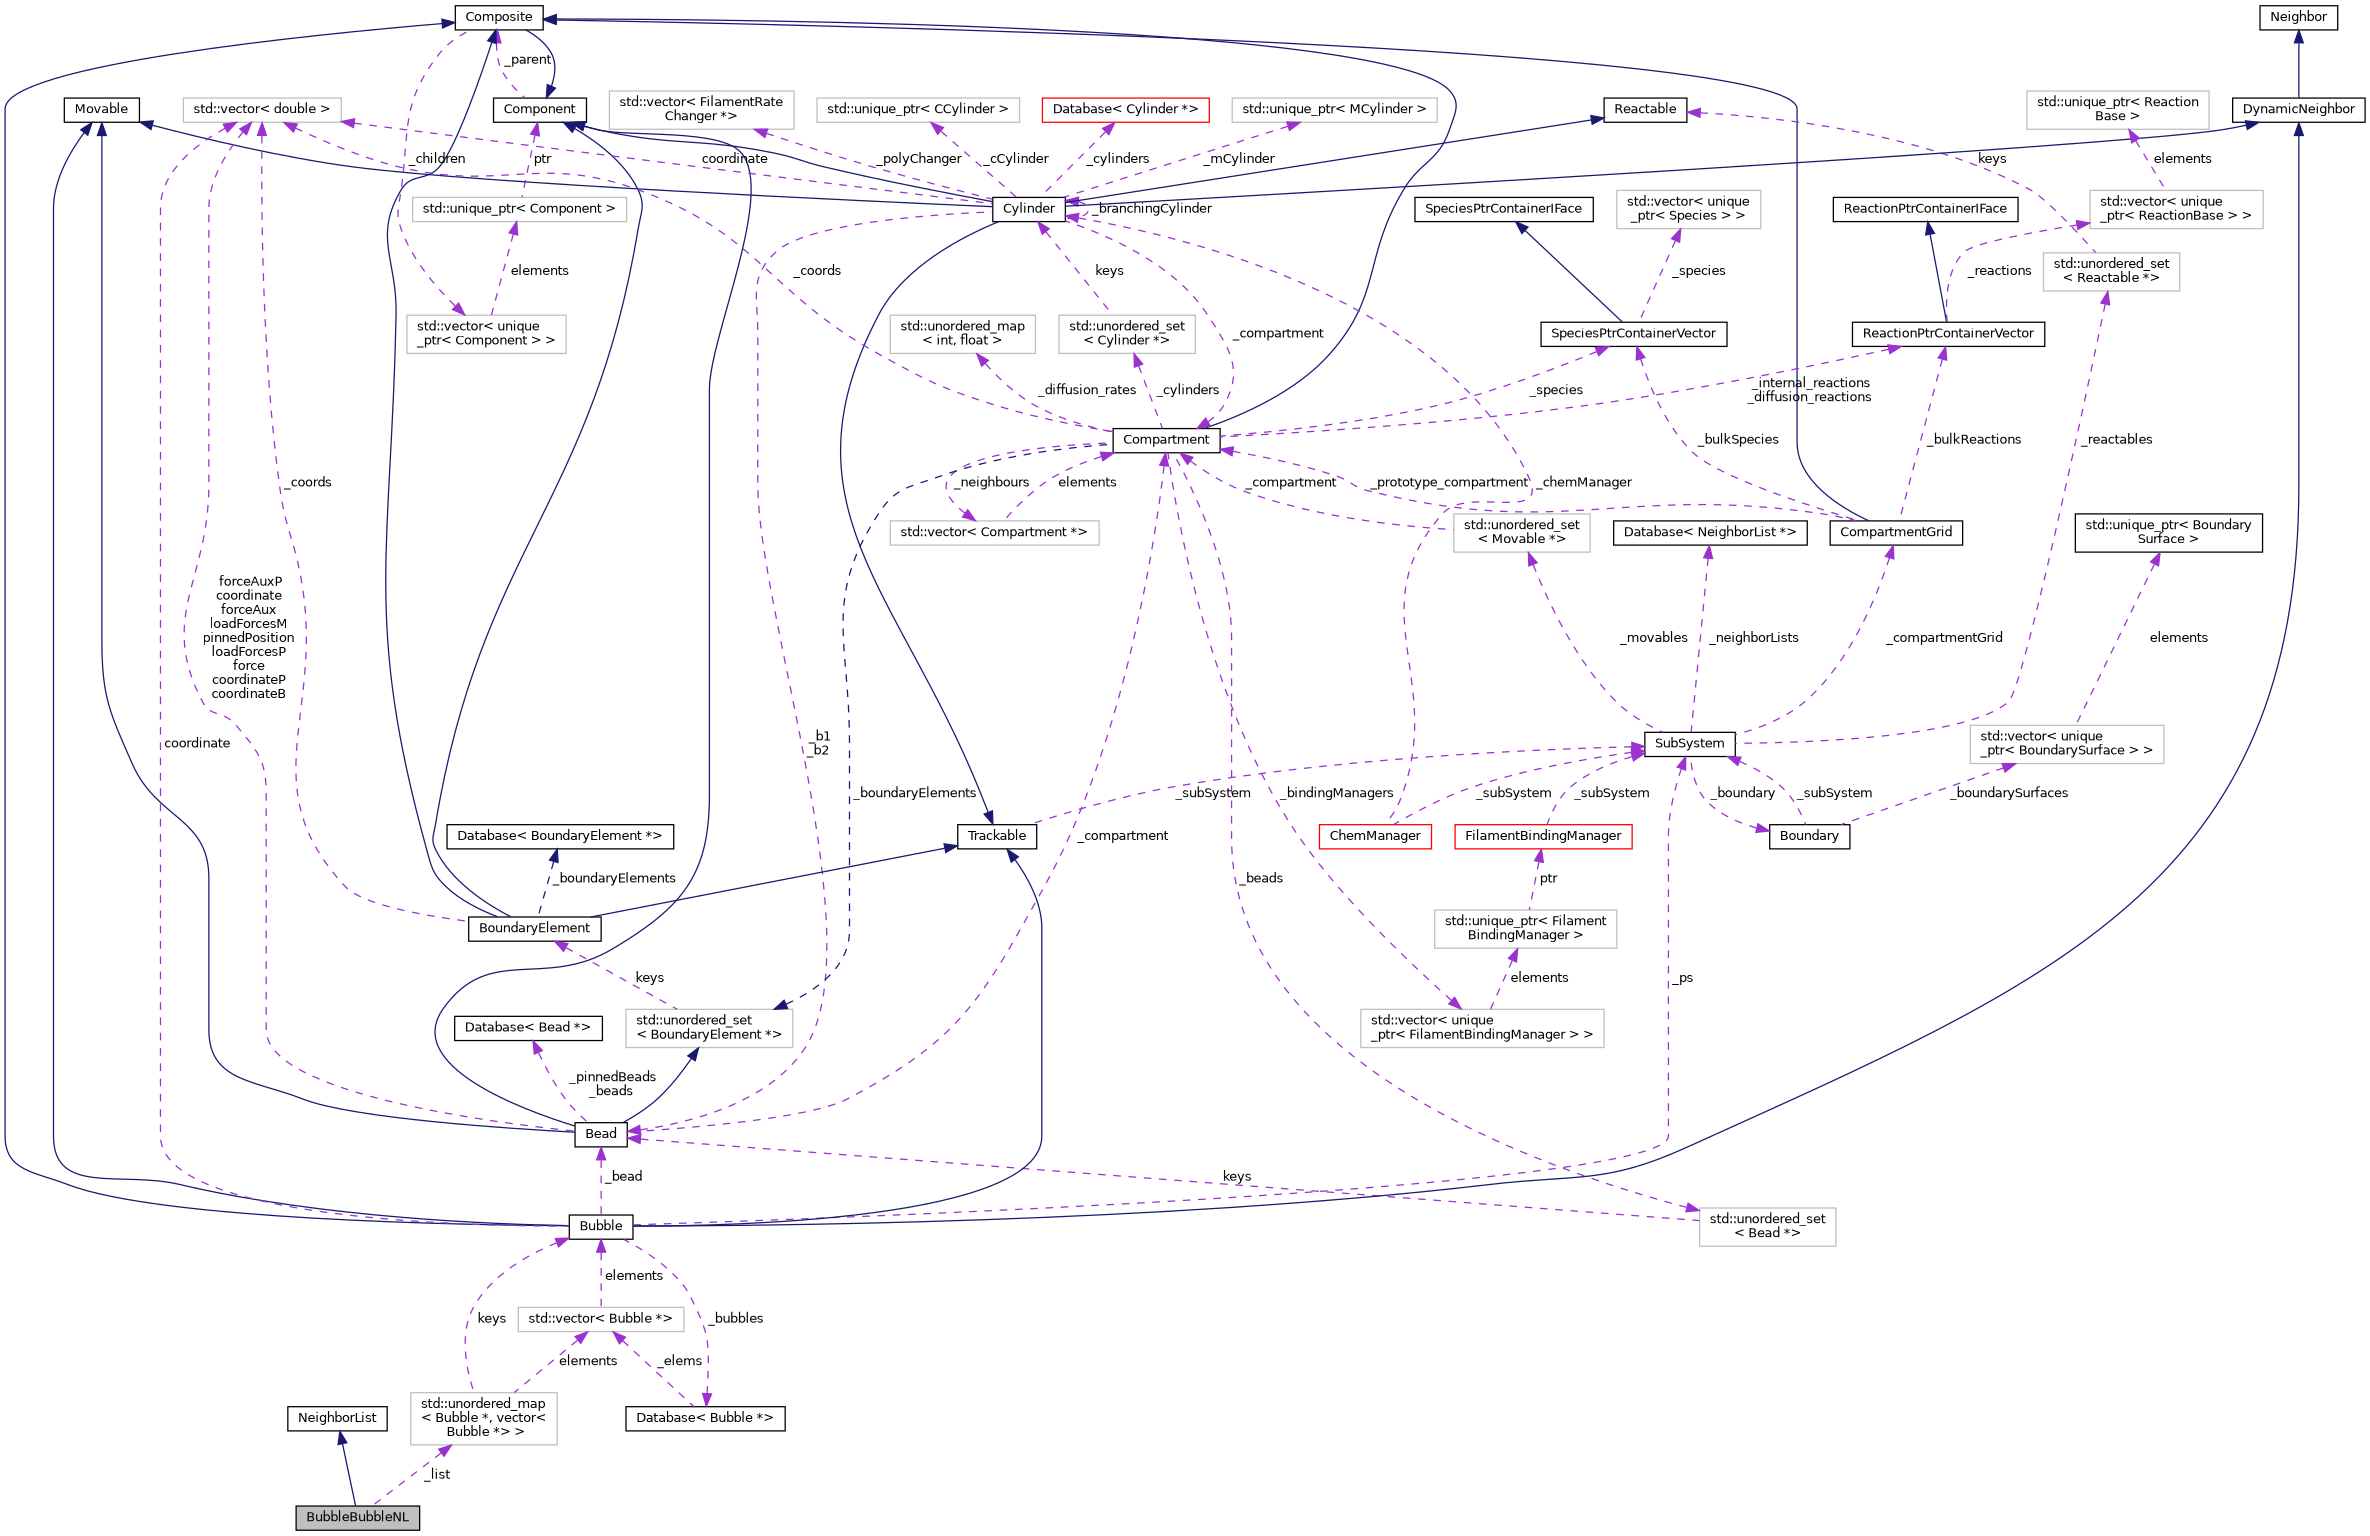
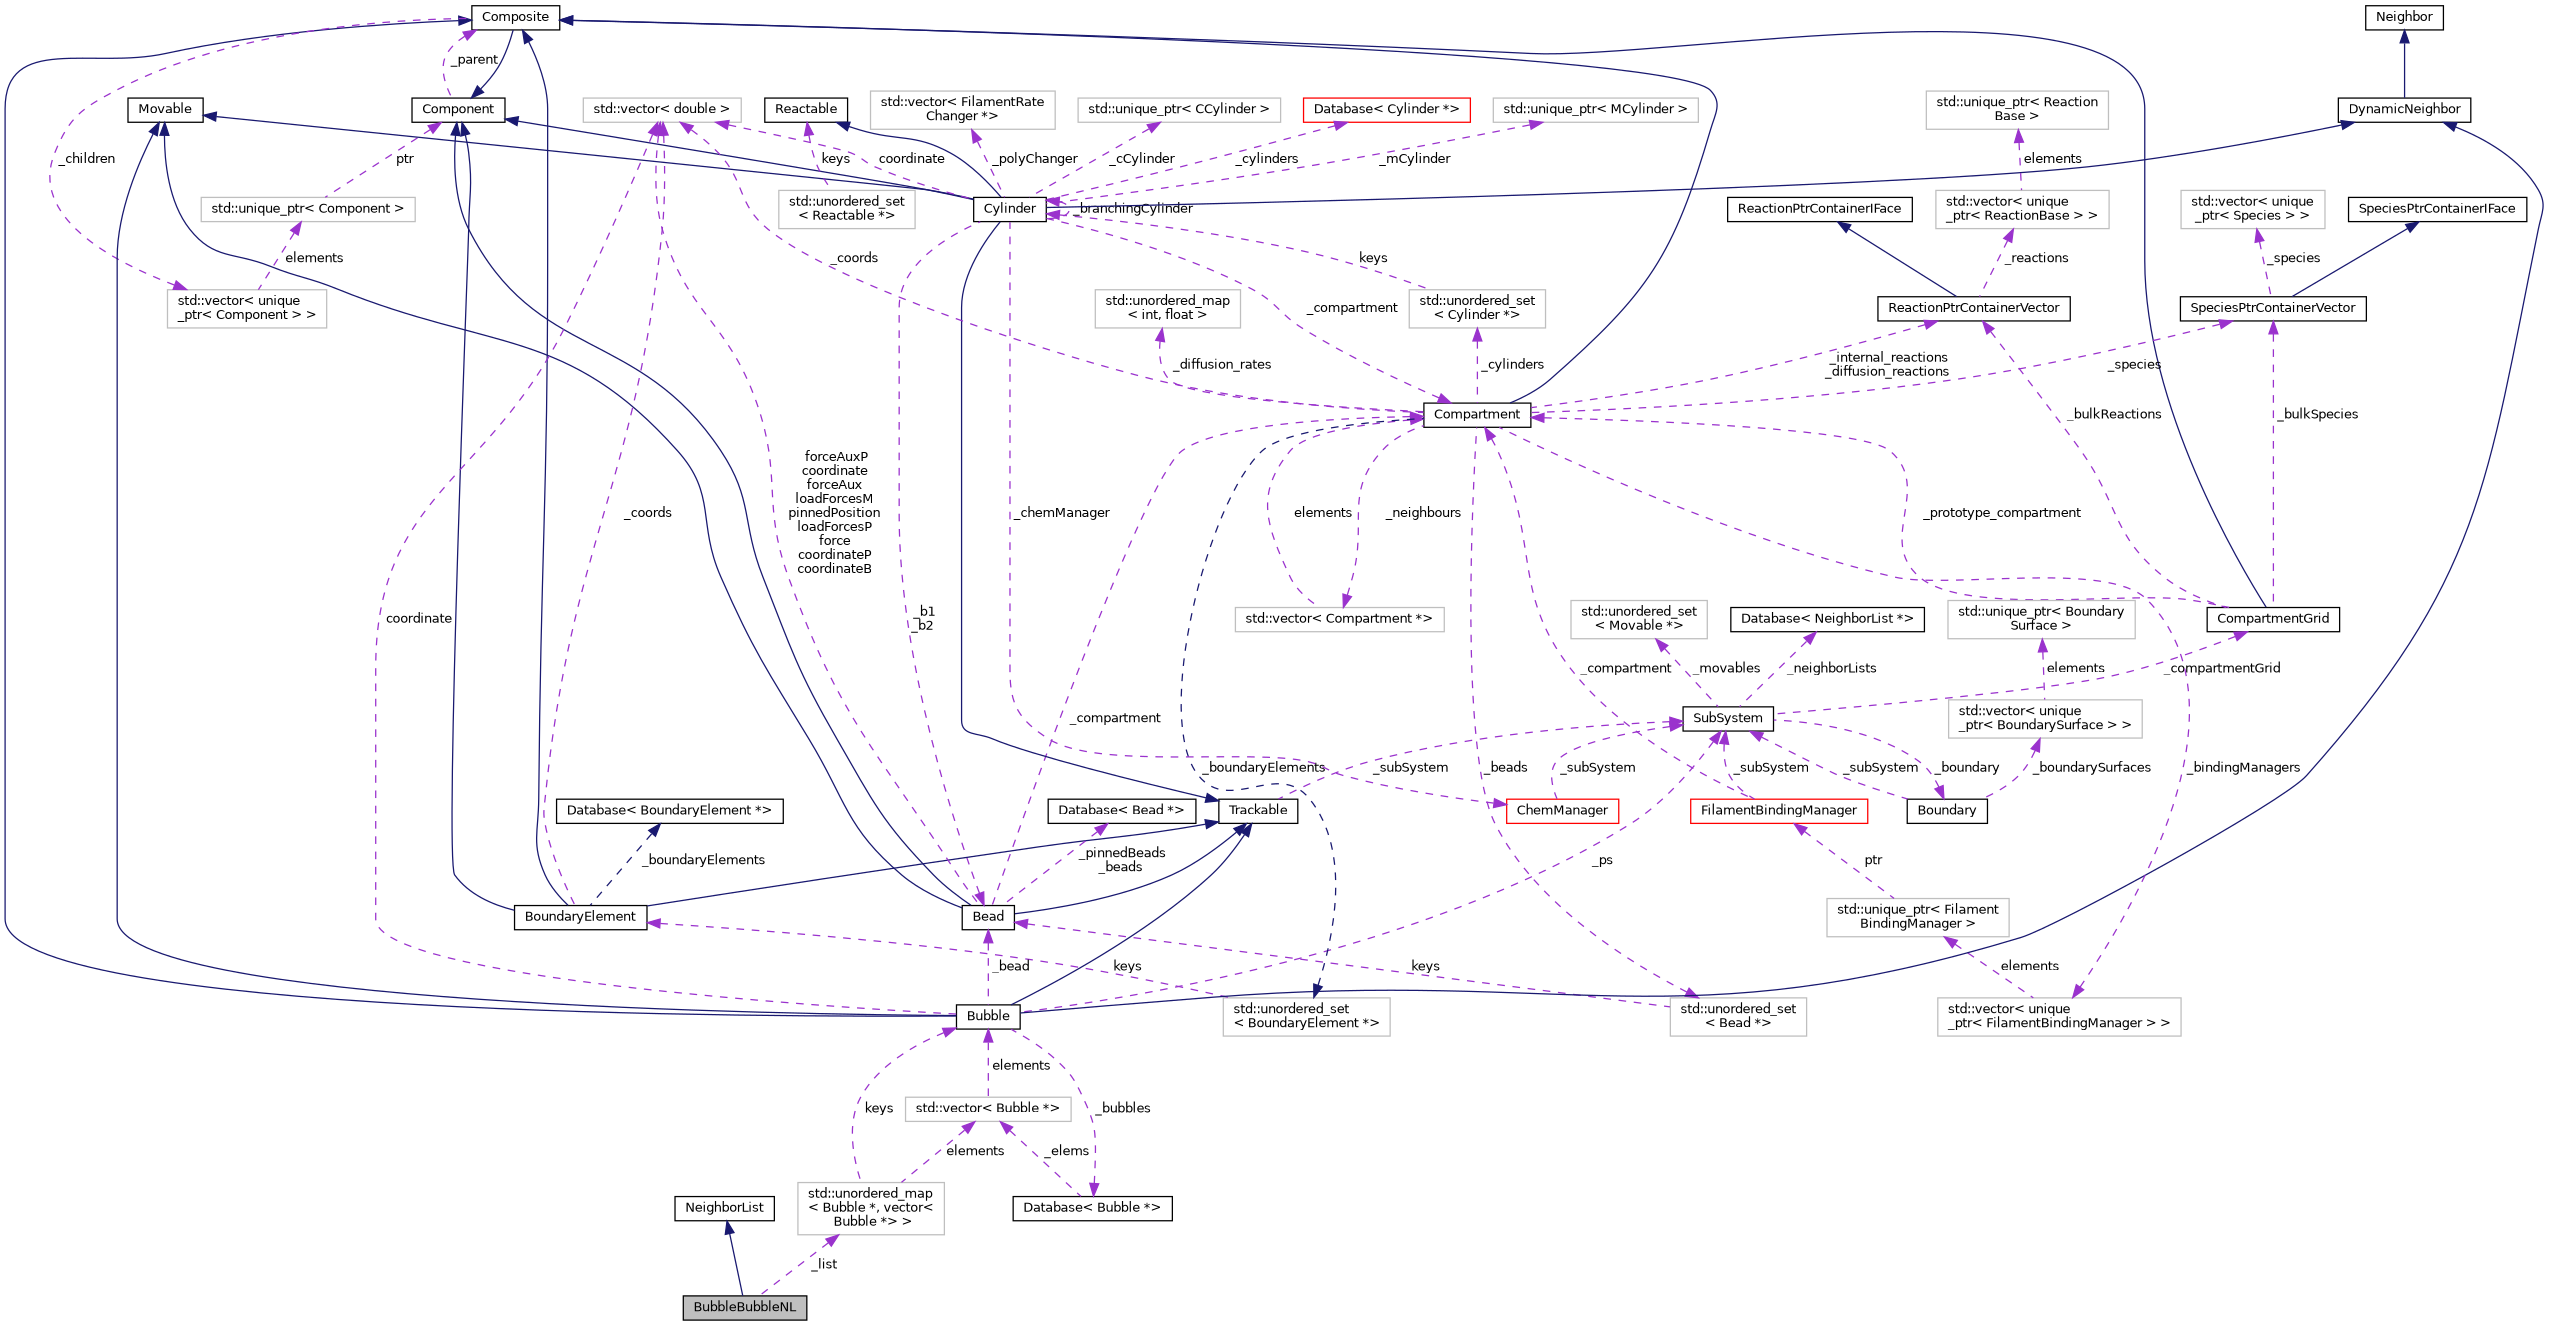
  digraph {
    node [color=black fillcolor=white fontname=Helvetica fontsize=10 shape=record style=filled]
    edge [color=darkorchid3 dir=back fontname=Helvetica fontsize=10 labelfontname=Helvetica labelfontsize=10 style=dashed]
    n1 [fillcolor=grey75 fontcolor=black height=0.2 label=BubbleBubbleNL width=0.4]
    n2 [height=0.2 label=NeighborList width=0.4]
    n3 [color=grey75 height=0.2 label="std::unordered_map\l\< Bubble *, vector\<\l Bubble *\> \>" width=0.4]
    n4 [height=0.2 label=Bubble width=0.4]
    n5 [color=grey75 height=0.2 label="std::vector\< Bubble *\>" width=0.4]
    n6 [height=0.2 label="Database\< Bubble *\>" width=0.4]
    n7 [height=0.2 label=Composite width=0.4]
    n8 [height=0.2 label=Component width=0.4]
    n9 [height=0.2 label=CompartmentGrid width=0.4]
    n10 [height=0.2 label=Compartment width=0.4]
    n11 [height=0.2 label=BoundaryElement width=0.4]
    n12 [color=grey75 height=0.2 label="std::unique_ptr\< Component \>" width=0.4]
    n13 [height=0.2 label=Bead width=0.4]
    n14 [height=0.2 label=Cylinder width=0.4]
    n15 [height=0.2 label=SubSystem width=0.4]
    n16 [color=red height=0.2 label=FilamentBindingManager width=0.4]
    n17 [color=grey75 height=0.2 label="std::vector\< Compartment *\>" width=0.4]
    n18 [color=grey75 height=0.2 label="std::vector\< unique\l_ptr\< Component \> \>" width=0.4]
    n19 [color=grey75 height=0.2 label="std::unordered_set\l\< Bead *\>" width=0.4]
    n20 [color=grey75 height=0.2 label="std::unordered_set\l\< Cylinder *\>" width=0.4]
    n21 [color=grey75 height=0.2 label="std::unordered_set\l\< BoundaryElement *\>" width=0.4]
    n22 [height=0.2 label=Trackable width=0.4]
    n23 [height=0.2 label=Boundary width=0.4]
    n24 [color=red height=0.2 label=ChemManager width=0.4]
    n25 [color=grey75 height=0.2 label="std::unique_ptr\< Filament\lBindingManager \>" width=0.4]
    n26 [color=grey75 height=0.2 label="std::unordered_set\l\< Movable *\>" width=0.4]
    n27 [height=0.2 label=Movable width=0.4]
    n28 [color=grey75 height=0.2 label="std::unordered_set\l\< Reactable *\>" width=0.4]
    n29 [height=0.2 label=Reactable width=0.4]
    n30 [color=grey75 height=0.2 label="std::vector\< unique\l_ptr\< BoundarySurface \> \>" width=0.4]
-   n31 [height=0.2 label="std::unique_ptr\< Boundary\lSurface \>" width=0.4]
+   n31 [color=grey75 height=0.2 label="std::unique_ptr\< Boundary\lSurface \>" width=0.4]
    n32 [height=0.2 label="Database\< Bead *\>" width=0.4]
    n33 [color=grey75 height=0.2 label="std::vector\< double \>" width=0.4]
    n34 [height=0.2 label=DynamicNeighbor width=0.4]
    n35 [height=0.2 label=Neighbor width=0.4]
    n36 [color=grey75 height=0.2 label="std::vector\< FilamentRate\lChanger *\>" width=0.4]
    n37 [color=grey75 height=0.2 label="std::unique_ptr\< CCylinder \>" width=0.4]
    n38 [color=red height=0.2 label="Database\< Cylinder *\>" width=0.4]
    n39 [color=grey75 height=0.2 label="std::unique_ptr\< MCylinder \>" width=0.4]
    n40 [height=0.2 label="Database\< BoundaryElement *\>" width=0.4]
    n41 [height=0.2 label=ReactionPtrContainerVector width=0.4]
    n42 [height=0.2 label=ReactionPtrContainerIFace width=0.4]
    n43 [color=grey75 height=0.2 label="std::vector\< unique\l_ptr\< ReactionBase \> \>" width=0.4]
    n44 [color=grey75 height=0.2 label="std::unique_ptr\< Reaction\lBase \>" width=0.4]
    n45 [color=grey75 height=0.2 label="std::unordered_map\l\< int, float \>" width=0.4]
    n46 [color=grey75 height=0.2 label="std::vector\< unique\l_ptr\< FilamentBindingManager \> \>" width=0.4]
    n47 [height=0.2 label=SpeciesPtrContainerVector width=0.4]
    n48 [height=0.2 label=SpeciesPtrContainerIFace width=0.4]
    n49 [color=grey75 height=0.2 label="std::vector\< unique\l_ptr\< Species \> \>" width=0.4]
    n50 [height=0.2 label="Database\< NeighborList *\>" width=0.4]
    n2 -> n1 [color=midnightblue style=solid]
    n3 -> n1 [label=" _list"]
    n4 -> n3 [label=" keys"]
    n4 -> n5 [label=" elements"]
    n5 -> n3 [label=" elements"]
    n5 -> n6 [label=" _elems"]
    n6 -> n4 [label=" _bubbles"]
    n7 -> n4 [color=midnightblue style=solid]
    n7 -> n8 [label=" _parent"]
    n7 -> n9 [color=midnightblue style=solid]
    n7 -> n10 [color=midnightblue style=solid]
    n7 -> n11 [color=midnightblue style=solid]
    n8 -> n7 [color=midnightblue style=solid]
    n8 -> n11 [color=midnightblue style=solid]
    n8 -> n12 [label=" ptr"]
    n8 -> n13 [color=midnightblue style=solid]
    n8 -> n14 [color=midnightblue style=solid]
    n9 -> n15 [label=" _compartmentGrid"]
    n10 -> n9 [label=" _prototype_compartment"]
    n10 -> n13 [label=" _compartment"]
    n10 -> n14 [label=" _compartment"]
-   n10 -> n26 [label=" _compartment"]
+   n10 -> n16 [label=" _compartment"]
    n10 -> n17 [label=" elements"]
    n11 -> n21 [label=" keys"]
    n12 -> n18 [label=" elements"]
    n13 -> n4 [label=" _bead"]
    n13 -> n14 [label=" _b1\n_b2"]
    n13 -> n19 [label=" keys"]
    n14 -> n14 [label=" _branchingCylinder"]
    n14 -> n20 [label=" keys"]
    n15 -> n4 [label=" _ps"]
    n15 -> n16 [label=" _subSystem"]
    n15 -> n22 [label=" _subSystem"]
    n15 -> n23 [label=" _subSystem"]
    n15 -> n24 [label=" _subSystem"]
    n16 -> n25 [label=" ptr"]
    n17 -> n10 [label=" _neighbours"]
    n18 -> n7 [label=" _children"]
    n19 -> n10 [label=" _beads"]
    n20 -> n10 [label=" _cylinders"]
    n21 -> n10 [color=midnightblue label=" _boundaryElements"]
    n22 -> n4 [color=midnightblue style=solid]
    n22 -> n11 [color=midnightblue style=solid]
-   n21 -> n13 [color=midnightblue style=solid]
+   n22 -> n13 [color=midnightblue style=solid]
    n22 -> n14 [color=midnightblue style=solid]
    n23 -> n15 [label=" _boundary"]
-   n14 -> n24 [label=" _chemManager"]
+   n24 -> n14 [label=" _chemManager"]
    n25 -> n46 [label=" elements"]
    n26 -> n15 [label=" _movables"]
    n27 -> n4 [color=midnightblue style=solid]
    n27 -> n13 [color=midnightblue style=solid]
    n27 -> n14 [color=midnightblue style=solid]
-   n28 -> n15 [label=" _reactables"]
    n29 -> n14 [color=midnightblue style=solid]
    n29 -> n28 [label=" keys"]
    n30 -> n23 [label=" _boundarySurfaces"]
    n31 -> n30 [label=" elements"]
    n32 -> n13 [label=" _pinnedBeads\n_beads"]
    n33 -> n4 [label=" coordinate"]
    n33 -> n10 [label=" _coords"]
    n33 -> n11 [label=" _coords"]
    n33 -> n13 [label=" forceAuxP\ncoordinate\nforceAux\nloadForcesM\npinnedPosition\nloadForcesP\nforce\ncoordinateP\ncoordinateB"]
    n33 -> n14 [label=" coordinate"]
    n34 -> n4 [color=midnightblue style=solid]
    n34 -> n14 [color=midnightblue style=solid]
    n35 -> n34 [color=midnightblue style=solid]
    n36 -> n14 [label=" _polyChanger"]
    n37 -> n14 [label=" _cCylinder"]
    n38 -> n14 [label=" _cylinders"]
    n39 -> n14 [label=" _mCylinder"]
    n40 -> n11 [color=midnightblue label=" _boundaryElements"]
    n41 -> n9 [label=" _bulkReactions"]
    n41 -> n10 [label=" _internal_reactions\n_diffusion_reactions"]
    n42 -> n41 [color=midnightblue style=solid]
    n43 -> n41 [label=" _reactions"]
    n44 -> n43 [label=" elements"]
    n45 -> n10 [label=" _diffusion_rates"]
    n46 -> n10 [label=" _bindingManagers"]
    n47 -> n9 [label=" _bulkSpecies"]
    n47 -> n10 [label=" _species"]
    n48 -> n47 [color=midnightblue style=solid]
    n49 -> n47 [label=" _species"]
    n50 -> n15 [label=" _neighborLists"]
  }
